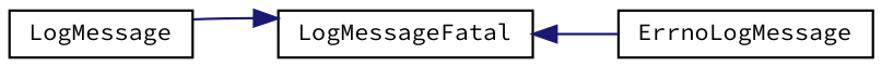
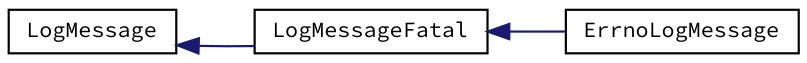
  digraph {
    fontname="Source Code Pro"
    rankdir=LR
    node [color=black fillcolor=white fontname="Source Code Pro" fontsize=10 shape=record style=filled]
    edge [color=midnightblue dir=back fontname="Source Code Pro" fontsize=10 labelfontname=Helvetica labelfontsize=10 style=solid]
    n1 [height=0.2 label=LogMessage width=0.4]
    n2 [height=0.2 label=LogMessageFatal width=0.4]
    n3 [height=0.2 label=ErrnoLogMessage width=0.4]
-   n2 -> n1
+   n1 -> n2
    n2 -> n3
  }
